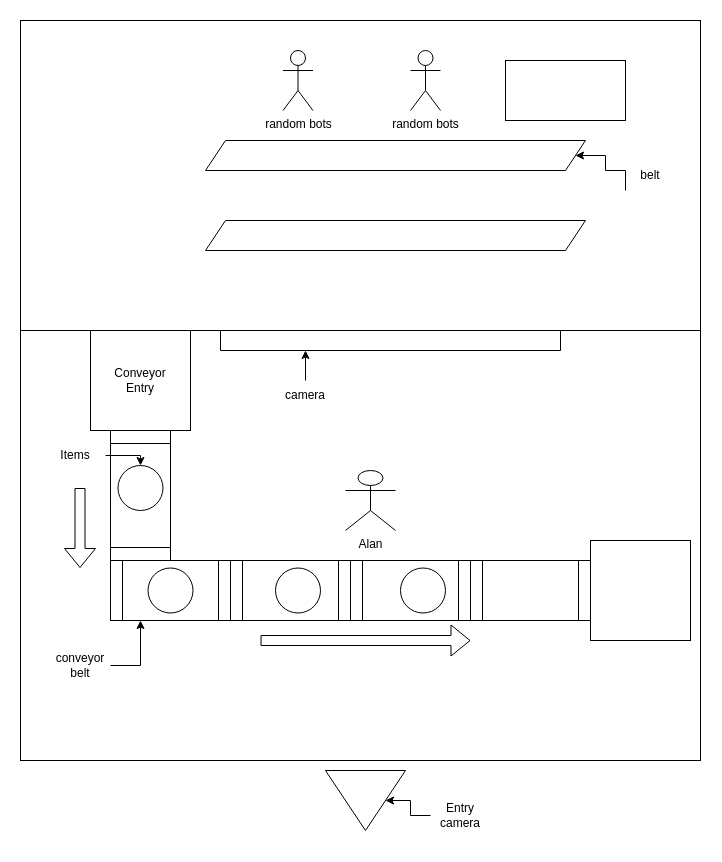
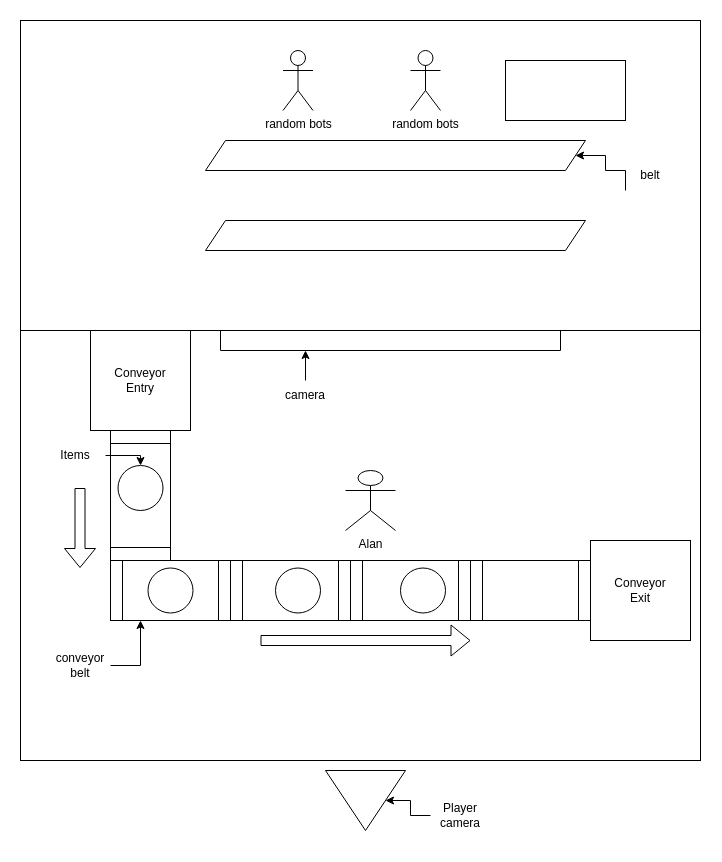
  <mxCell id="0" />
  <mxCell id="1" parent="0" />
  <mxCell id="2" value="" style="rounded=0;whiteSpace=wrap;html=1;" vertex="1" parent="1"><mxGeometry x="20" y="330" width="680" height="430" as="geometry" /></mxCell>
  <mxCell id="3" value="" style="shape=process;whiteSpace=wrap;html=1;backgroundOutline=1;" vertex="1" parent="1"><mxGeometry x="350" y="560" width="120" height="60" as="geometry" /></mxCell>
  <mxCell id="4" value="" style="triangle;whiteSpace=wrap;html=1;rotation=90;" vertex="1" parent="1"><mxGeometry x="335" y="760" width="60" height="80" as="geometry" /></mxCell>
  <mxCell id="5" style="edgeStyle=orthogonalEdgeStyle;rounded=0;orthogonalLoop=1;jettySize=auto;html=1;exitX=0;exitY=0.5;exitDx=0;exitDy=0;entryX=0.5;entryY=0;entryDx=0;entryDy=0;" edge="1" parent="1" source="6" target="4"><mxGeometry relative="1" as="geometry" /></mxCell>
- <mxCell id="6" value="Entry camera" style="text;html=1;strokeColor=none;fillColor=none;align=center;verticalAlign=middle;whiteSpace=wrap;rounded=0;" vertex="1" parent="1"><mxGeometry x="430" y="800" width="60" height="30" as="geometry" /></mxCell>
+ <mxCell id="6" value="Player camera" style="text;html=1;strokeColor=none;fillColor=none;align=center;verticalAlign=middle;whiteSpace=wrap;rounded=0;" vertex="1" parent="1"><mxGeometry x="430" y="800" width="60" height="30" as="geometry" /></mxCell>
  <mxCell id="7" value="" style="shape=process;whiteSpace=wrap;html=1;backgroundOutline=1;" vertex="1" parent="1"><mxGeometry x="470" y="560" width="120" height="60" as="geometry" /></mxCell>
  <mxCell id="8" value="" style="shape=process;whiteSpace=wrap;html=1;backgroundOutline=1;" vertex="1" parent="1"><mxGeometry x="230" y="560" width="120" height="60" as="geometry" /></mxCell>
  <mxCell id="9" value="Alan" style="shape=umlActor;verticalLabelPosition=bottom;verticalAlign=top;html=1;outlineConnect=0;" vertex="1" parent="1"><mxGeometry x="345" y="470" width="50" height="60" as="geometry" /></mxCell>
  <mxCell id="10" value="" style="whiteSpace=wrap;html=1;aspect=fixed;" vertex="1" parent="1"><mxGeometry x="590" y="540" width="100" height="100" as="geometry" /></mxCell>
  <mxCell id="11" value="" style="shape=process;whiteSpace=wrap;html=1;backgroundOutline=1;" vertex="1" parent="1"><mxGeometry x="110" y="560" width="120" height="60" as="geometry" /></mxCell>
  <mxCell id="12" value="" style="shape=process;whiteSpace=wrap;html=1;backgroundOutline=1;rotation=90;" vertex="1" parent="1"><mxGeometry x="75" y="465" width="130" height="60" as="geometry" /></mxCell>
  <mxCell id="13" value="" style="whiteSpace=wrap;html=1;aspect=fixed;" vertex="1" parent="1"><mxGeometry x="90" y="330" width="100" height="100" as="geometry" /></mxCell>
  <mxCell id="14" value="" style="shape=partialRectangle;whiteSpace=wrap;html=1;bottom=1;right=1;left=1;top=0;fillColor=none;routingCenterX=-0.5;" vertex="1" parent="1"><mxGeometry x="220" y="330" width="340" height="20" as="geometry" /></mxCell>
  <mxCell id="15" style="edgeStyle=orthogonalEdgeStyle;rounded=0;orthogonalLoop=1;jettySize=auto;html=1;exitX=0.5;exitY=0;exitDx=0;exitDy=0;entryX=0.25;entryY=1;entryDx=0;entryDy=0;" edge="1" parent="1" source="16" target="14"><mxGeometry relative="1" as="geometry" /></mxCell>
  <mxCell id="16" value="camera" style="text;html=1;strokeColor=none;fillColor=none;align=center;verticalAlign=middle;whiteSpace=wrap;rounded=0;" vertex="1" parent="1"><mxGeometry x="275" y="380" width="60" height="30" as="geometry" /></mxCell>
  <mxCell id="17" style="edgeStyle=orthogonalEdgeStyle;rounded=0;orthogonalLoop=1;jettySize=auto;html=1;exitX=1;exitY=0.5;exitDx=0;exitDy=0;entryX=0.25;entryY=1;entryDx=0;entryDy=0;" edge="1" parent="1" source="18" target="11"><mxGeometry relative="1" as="geometry" /></mxCell>
  <mxCell id="18" value="conveyor belt" style="text;html=1;strokeColor=none;fillColor=none;align=center;verticalAlign=middle;whiteSpace=wrap;rounded=0;" vertex="1" parent="1"><mxGeometry x="50" y="650" width="60" height="30" as="geometry" /></mxCell>
  <mxCell id="19" value="" style="ellipse;whiteSpace=wrap;html=1;aspect=fixed;shadow=0;sketch=0;gradientColor=none;" vertex="1" parent="1"><mxGeometry x="117.5" y="465" width="45" height="45" as="geometry" /></mxCell>
  <mxCell id="20" value="" style="ellipse;whiteSpace=wrap;html=1;aspect=fixed;shadow=0;sketch=0;gradientColor=none;" vertex="1" parent="1"><mxGeometry x="147.5" y="567.5" width="45" height="45" as="geometry" /></mxCell>
  <mxCell id="21" value="" style="ellipse;whiteSpace=wrap;html=1;aspect=fixed;shadow=0;sketch=0;gradientColor=none;" vertex="1" parent="1"><mxGeometry x="275" y="567.5" width="45" height="45" as="geometry" /></mxCell>
  <mxCell id="22" value="" style="ellipse;whiteSpace=wrap;html=1;aspect=fixed;shadow=0;sketch=0;gradientColor=none;" vertex="1" parent="1"><mxGeometry x="400" y="567.5" width="45" height="45" as="geometry" /></mxCell>
  <mxCell id="23" value="" style="shape=flexArrow;endArrow=classic;html=1;rounded=0;" edge="1" parent="1"><mxGeometry width="50" height="50" relative="1" as="geometry"><mxPoint x="260" y="640" as="sourcePoint" /><mxPoint x="470" y="640" as="targetPoint" /></mxGeometry></mxCell>
  <mxCell id="24" value="" style="shape=flexArrow;endArrow=classic;html=1;rounded=0;" edge="1" parent="1"><mxGeometry width="50" height="50" relative="1" as="geometry"><mxPoint x="79.5" y="487.5" as="sourcePoint" /><mxPoint x="79.5" y="567.5" as="targetPoint" /></mxGeometry></mxCell>
  <mxCell id="25" style="edgeStyle=orthogonalEdgeStyle;rounded=0;orthogonalLoop=1;jettySize=auto;html=1;exitX=1;exitY=0.5;exitDx=0;exitDy=0;entryX=0.5;entryY=0;entryDx=0;entryDy=0;" edge="1" parent="1" source="26" target="19"><mxGeometry relative="1" as="geometry" /></mxCell>
  <mxCell id="26" value="Items" style="text;html=1;strokeColor=none;fillColor=none;align=center;verticalAlign=middle;whiteSpace=wrap;rounded=0;" vertex="1" parent="1"><mxGeometry x="45" y="440" width="60" height="30" as="geometry" /></mxCell>
+ <mxCell id="27" value="Conveyor Exit" style="text;html=1;strokeColor=none;fillColor=none;align=center;verticalAlign=middle;whiteSpace=wrap;rounded=0;" vertex="1" parent="1"><mxGeometry x="610" y="575" width="60" height="30" as="geometry" /></mxCell>
  <mxCell id="28" value="Conveyor Entry" style="text;html=1;strokeColor=none;fillColor=none;align=center;verticalAlign=middle;whiteSpace=wrap;rounded=0;" vertex="1" parent="1"><mxGeometry x="110" y="365" width="60" height="30" as="geometry" /></mxCell>
  <mxCell id="29" value="" style="rounded=0;whiteSpace=wrap;html=1;" vertex="1" parent="1"><mxGeometry x="20" y="20" width="680" height="310" as="geometry" /></mxCell>
  <mxCell id="30" value="" style="shape=parallelogram;perimeter=parallelogramPerimeter;whiteSpace=wrap;html=1;fixedSize=1;shadow=0;sketch=0;gradientColor=none;" vertex="1" parent="1"><mxGeometry x="205" y="220" width="380" height="30" as="geometry" /></mxCell>
  <mxCell id="31" value="" style="shape=parallelogram;perimeter=parallelogramPerimeter;whiteSpace=wrap;html=1;fixedSize=1;shadow=0;sketch=0;gradientColor=none;" vertex="1" parent="1"><mxGeometry x="205" y="140" width="380" height="30" as="geometry" /></mxCell>
  <mxCell id="32" style="edgeStyle=orthogonalEdgeStyle;rounded=0;orthogonalLoop=1;jettySize=auto;html=1;exitX=0;exitY=1;exitDx=0;exitDy=0;" edge="1" parent="1" source="33" target="31"><mxGeometry relative="1" as="geometry"><Array as="points"><mxPoint x="625" y="170" /><mxPoint x="605" y="170" /><mxPoint x="605" y="155" /></Array></mxGeometry></mxCell>
  <mxCell id="33" value="belt" style="text;html=1;strokeColor=none;fillColor=none;align=center;verticalAlign=middle;whiteSpace=wrap;rounded=0;" vertex="1" parent="1"><mxGeometry x="625" y="160" width="50" height="30" as="geometry" /></mxCell>
  <mxCell id="34" value="random bots" style="shape=umlActor;verticalLabelPosition=bottom;verticalAlign=top;html=1;outlineConnect=0;shadow=0;sketch=0;gradientColor=none;" vertex="1" parent="1"><mxGeometry x="282.5" y="50" width="30" height="60" as="geometry" /></mxCell>
  <mxCell id="35" value="random bots" style="shape=umlActor;verticalLabelPosition=bottom;verticalAlign=top;html=1;outlineConnect=0;shadow=0;sketch=0;gradientColor=none;" vertex="1" parent="1"><mxGeometry x="410" y="50" width="30" height="60" as="geometry" /></mxCell>
  <mxCell id="36" value="" style="rounded=0;whiteSpace=wrap;html=1;shadow=0;sketch=0;gradientColor=none;" vertex="1" parent="1"><mxGeometry x="505" y="60" width="120" height="60" as="geometry" /></mxCell>
